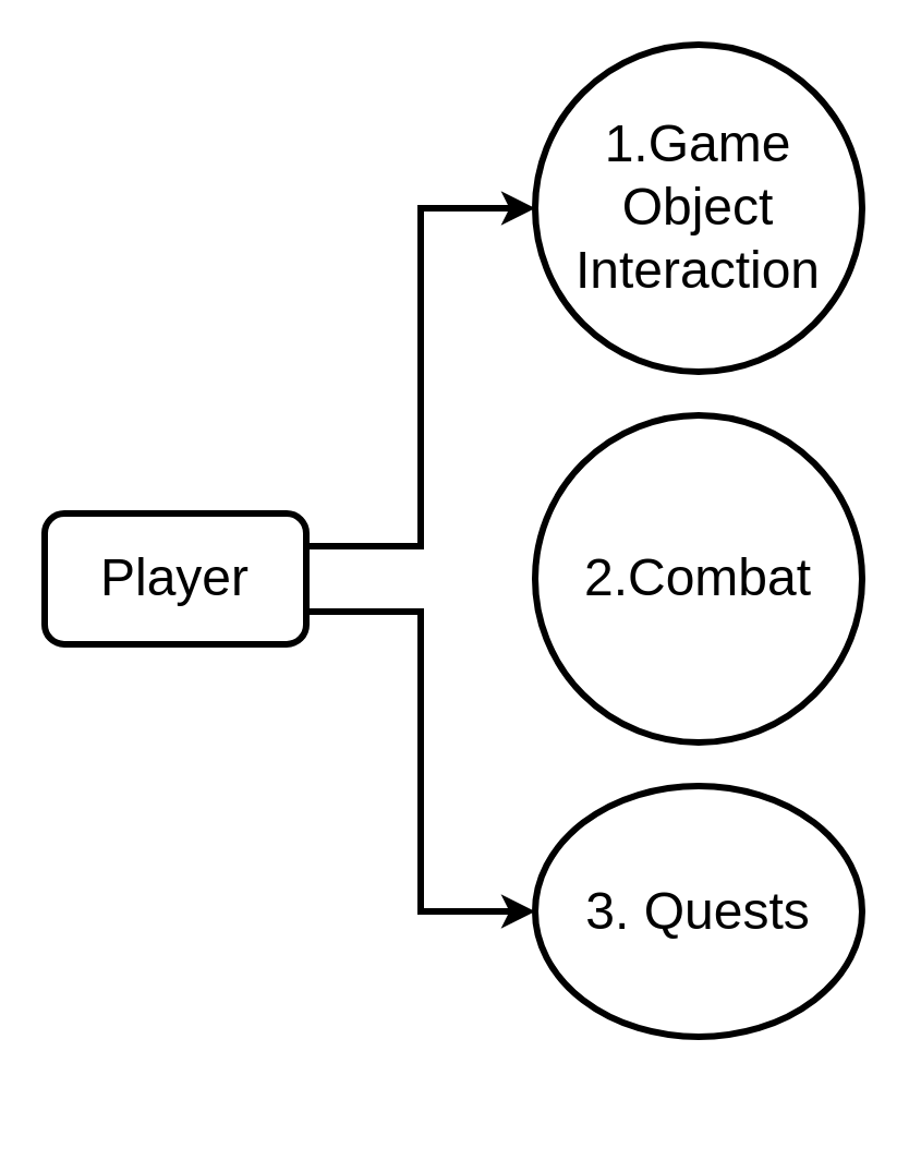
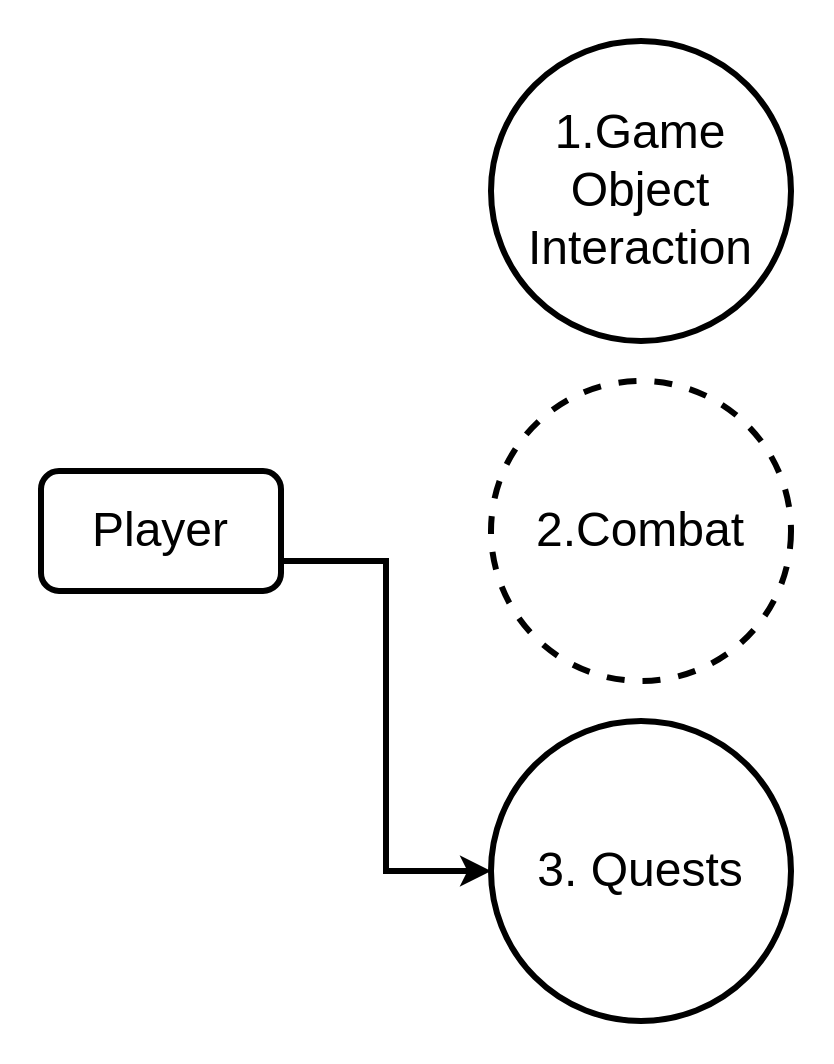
  <mxCell id="0" />
  <mxCell id="1" parent="0" />
- <mxCell id="2" style="edgeStyle=orthogonalEdgeStyle;rounded=0;orthogonalLoop=1;jettySize=auto;html=1;exitX=1;exitY=0.25;exitDx=0;exitDy=0;entryX=0;entryY=0.5;entryDx=0;entryDy=0;strokeWidth=3;" edge="1" parent="1" source="5" target="4"><mxGeometry relative="1" as="geometry" /></mxCell>
  <mxCell id="3" style="edgeStyle=orthogonalEdgeStyle;rounded=0;orthogonalLoop=1;jettySize=auto;html=1;exitX=1;exitY=0.75;exitDx=0;exitDy=0;entryX=0;entryY=0.5;entryDx=0;entryDy=0;strokeWidth=3;" edge="1" parent="1" source="5" target="7"><mxGeometry relative="1" as="geometry" /></mxCell>
  <mxCell id="4" value="&lt;div&gt;1.Game Object&lt;/div&gt;&lt;div&gt;Interaction&lt;br&gt;&lt;/div&gt;" style="ellipse;whiteSpace=wrap;html=1;aspect=fixed;fontSize=24;strokeWidth=3;" vertex="1" parent="1"><mxGeometry x="245" y="20" width="150" height="150" as="geometry" /></mxCell>
  <mxCell id="5" value="&lt;font style=&quot;font-size: 24px&quot;&gt;Player&lt;/font&gt;" style="rounded=1;whiteSpace=wrap;html=1;strokeWidth=3;" vertex="1" parent="1"><mxGeometry x="20" y="235" width="120" height="60" as="geometry" /></mxCell>
- <mxCell id="6" value="&lt;div&gt;2.Combat&lt;br&gt;&lt;/div&gt;" style="ellipse;whiteSpace=wrap;html=1;aspect=fixed;fontSize=24;strokeWidth=3;" vertex="1" parent="1"><mxGeometry x="245" y="190" width="150" height="150" as="geometry" /></mxCell>
- <mxCell id="7" value="&lt;div&gt;3. Quests&lt;br&gt;&lt;/div&gt;" style="ellipse;whiteSpace=wrap;html=1;aspect=fixed;fontSize=24;strokeWidth=3;" vertex="1" parent="1"><mxGeometry x="245" y="360" width="150" height="115" as="geometry" /></mxCell>
+ <mxCell id="6" value="&lt;div&gt;2.Combat&lt;br&gt;&lt;/div&gt;" style="ellipse;whiteSpace=wrap;html=1;aspect=fixed;fontSize=24;strokeWidth=3;dashed=1;" vertex="1" parent="1"><mxGeometry x="245" y="190" width="150" height="150" as="geometry" /></mxCell>
+ <mxCell id="7" value="&lt;div&gt;3. Quests&lt;br&gt;&lt;/div&gt;" style="ellipse;whiteSpace=wrap;html=1;aspect=fixed;fontSize=24;strokeWidth=3;" vertex="1" parent="1"><mxGeometry x="245" y="360" width="150" height="150" as="geometry" /></mxCell>
